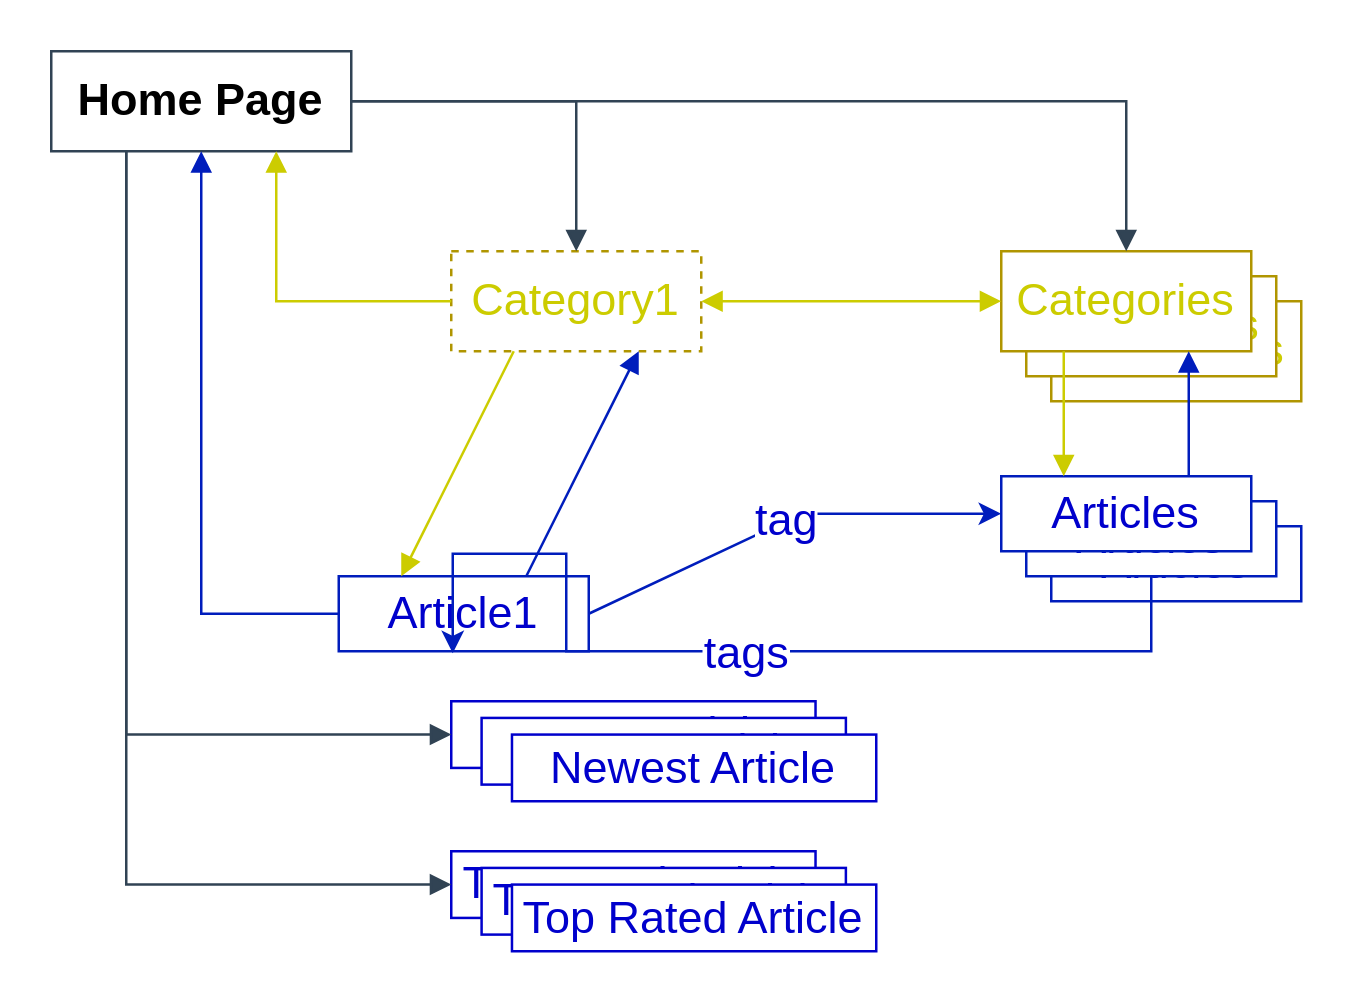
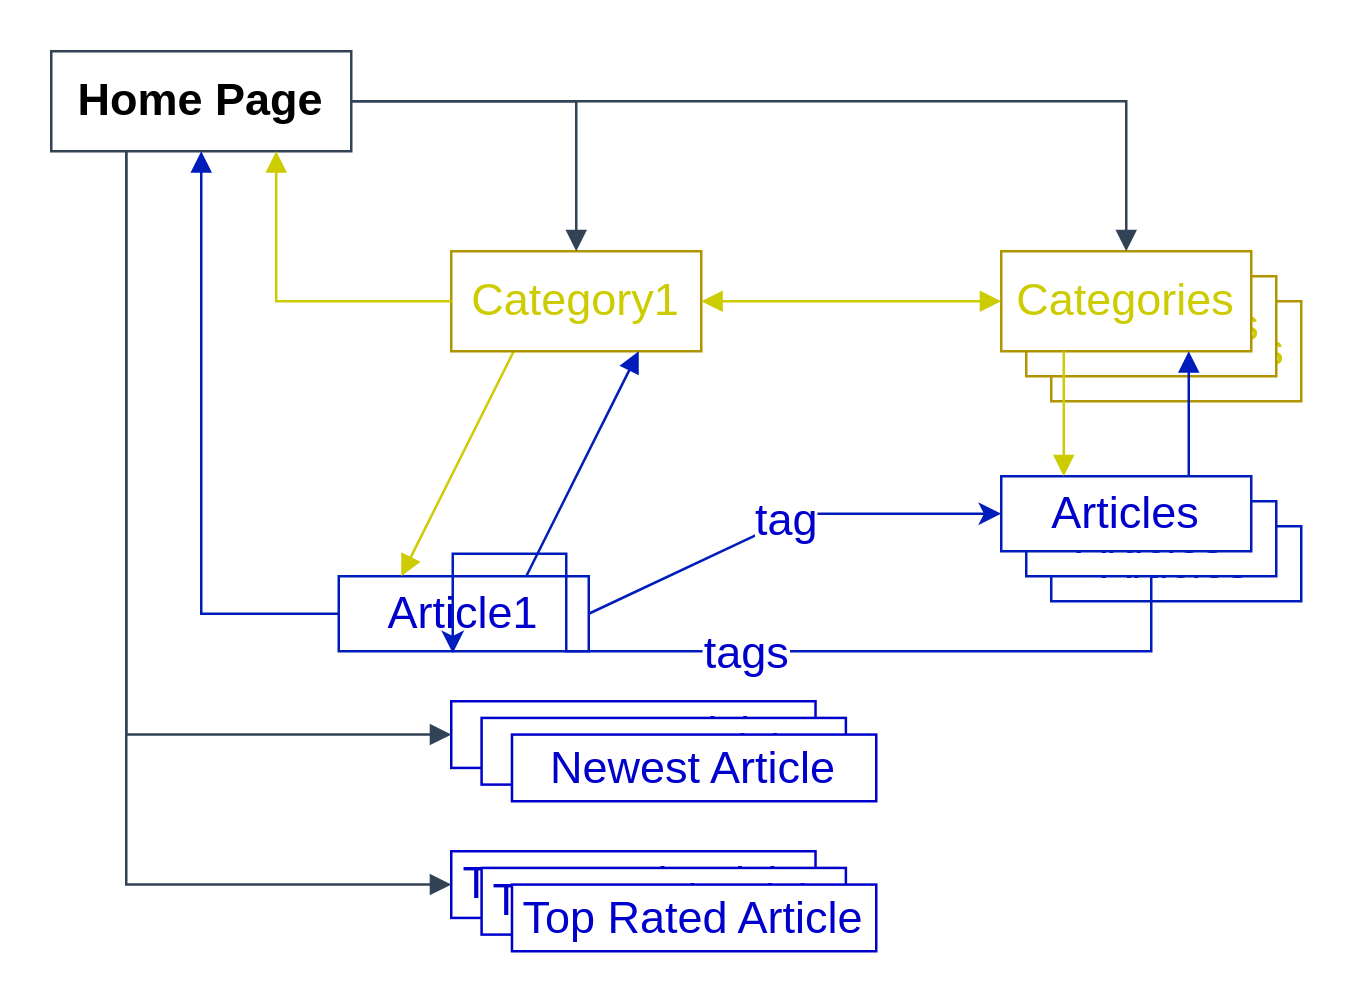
  <mxCell id="0" />
  <mxCell id="1" parent="0" />
  <mxCell id="2" value="" style="group;fontFamily=Verdana;" vertex="1" connectable="0" parent="1"><mxGeometry x="20" y="20" width="500" height="360" as="geometry" /></mxCell>
  <mxCell id="3" value="&lt;font style=&quot;font-size: 18px&quot;&gt;Categories&lt;br&gt;&lt;/font&gt;" style="rounded=0;whiteSpace=wrap;html=1;fillColor=default;fontColor=#CCCC00;strokeColor=#B09500;" vertex="1" parent="2"><mxGeometry x="400" y="100" width="100" height="40" as="geometry" /></mxCell>
  <mxCell id="4" value="&lt;font style=&quot;font-size: 18px&quot;&gt;Categories&lt;br&gt;&lt;/font&gt;" style="rounded=0;whiteSpace=wrap;html=1;fillColor=default;fontColor=#CCCC00;strokeColor=#B09500;" vertex="1" parent="2"><mxGeometry x="390" y="90" width="100" height="40" as="geometry" /></mxCell>
  <mxCell id="5" value="&lt;font style=&quot;font-size: 18px&quot;&gt;Articles&lt;br&gt;&lt;/font&gt;" style="rounded=0;whiteSpace=wrap;html=1;fillColor=default;fontColor=#0000CC;strokeColor=#001DBC;" vertex="1" parent="2"><mxGeometry x="400" y="190" width="100" height="30" as="geometry" /></mxCell>
  <mxCell id="6" value="&lt;font style=&quot;font-size: 18px&quot;&gt;Articles&lt;br&gt;&lt;/font&gt;" style="rounded=0;whiteSpace=wrap;html=1;fillColor=default;fontColor=#0000CC;strokeColor=#001DBC;" vertex="1" parent="2"><mxGeometry x="390" y="180" width="100" height="30" as="geometry" /></mxCell>
  <mxCell id="7" value="&lt;font style=&quot;font-size: 18px&quot;&gt;Article1&lt;br&gt;&lt;/font&gt;" style="rounded=0;whiteSpace=wrap;html=1;fillColor=none;fontColor=#0000CC;strokeColor=#001DBC;" vertex="1" parent="2"><mxGeometry x="115" y="210" width="100" height="30" as="geometry" /></mxCell>
  <mxCell id="8" value="&lt;font style=&quot;font-size: 18px&quot;&gt;Articles&lt;br&gt;&lt;/font&gt;" style="rounded=0;whiteSpace=wrap;html=1;fillColor=default;fontColor=#0000CC;strokeColor=#001DBC;" vertex="1" parent="2"><mxGeometry x="380" y="170" width="100" height="30" as="geometry" /></mxCell>
  <mxCell id="9" value="" style="endArrow=classic;html=1;rounded=0;fontSize=18;fontColor=#0000CC;strokeColor=#001DBC;exitX=1;exitY=0.5;exitDx=0;exitDy=0;fillColor=#0050ef;entryX=0;entryY=0.5;entryDx=0;entryDy=0;" edge="1" parent="2" source="7" target="8"><mxGeometry relative="1" as="geometry"><mxPoint x="260" y="184.66" as="sourcePoint" /><mxPoint x="350" y="185" as="targetPoint" /><Array as="points"><mxPoint x="300" y="185" /></Array></mxGeometry></mxCell>
  <mxCell id="10" value="tag" style="edgeLabel;resizable=0;html=1;align=center;verticalAlign=middle;dashed=1;fontSize=18;fontColor=#0000CC;fillColor=none;" connectable="0" vertex="1" parent="9"><mxGeometry relative="1" as="geometry" /></mxCell>
  <mxCell id="11" style="edgeStyle=none;rounded=0;orthogonalLoop=1;jettySize=auto;html=1;exitX=0.25;exitY=1;exitDx=0;exitDy=0;entryX=0.25;entryY=0;entryDx=0;entryDy=0;fontSize=18;fontColor=#0000CC;startArrow=none;startFill=0;endArrow=block;endFill=1;strokeColor=#CCCC00;" edge="1" parent="2" source="12" target="7"><mxGeometry relative="1" as="geometry" /></mxCell>
- <mxCell id="12" value="&lt;font style=&quot;font-size: 18px&quot;&gt;Category1&lt;br&gt;&lt;/font&gt;" style="rounded=0;whiteSpace=wrap;html=1;fillColor=none;fontColor=#CCCC00;strokeColor=#B09500;dashed=1;" vertex="1" parent="2"><mxGeometry x="160" y="80" width="100" height="40" as="geometry" /></mxCell>
+ <mxCell id="12" value="&lt;font style=&quot;font-size: 18px&quot;&gt;Category1&lt;br&gt;&lt;/font&gt;" style="rounded=0;whiteSpace=wrap;html=1;fillColor=none;fontColor=#CCCC00;strokeColor=#B09500;" vertex="1" parent="2"><mxGeometry x="160" y="80" width="100" height="40" as="geometry" /></mxCell>
  <mxCell id="13" style="edgeStyle=none;rounded=0;orthogonalLoop=1;jettySize=auto;html=1;exitX=0.75;exitY=0;exitDx=0;exitDy=0;entryX=0.75;entryY=1;entryDx=0;entryDy=0;fontSize=18;fontColor=#0000CC;startArrow=none;startFill=0;endArrow=block;endFill=1;strokeColor=#001DBC;fillColor=#0050ef;" edge="1" parent="2" source="7" target="12"><mxGeometry relative="1" as="geometry" /></mxCell>
  <mxCell id="14" value="&lt;font style=&quot;font-size: 18px&quot;&gt;Categories&lt;br&gt;&lt;/font&gt;" style="rounded=0;whiteSpace=wrap;html=1;fillColor=default;fontColor=#CCCC00;strokeColor=#B09500;" vertex="1" parent="2"><mxGeometry x="380" y="80" width="100" height="40" as="geometry" /></mxCell>
  <mxCell id="15" style="edgeStyle=none;rounded=0;orthogonalLoop=1;jettySize=auto;html=1;exitX=0.25;exitY=0;exitDx=0;exitDy=0;entryX=0.25;entryY=1;entryDx=0;entryDy=0;fontSize=18;fontColor=#0000CC;startArrow=block;startFill=1;endArrow=none;endFill=0;strokeColor=#CCCC00;" edge="1" parent="2" source="8" target="14"><mxGeometry relative="1" as="geometry" /></mxCell>
  <mxCell id="16" style="edgeStyle=none;rounded=0;orthogonalLoop=1;jettySize=auto;html=1;exitX=0.75;exitY=0;exitDx=0;exitDy=0;entryX=0.75;entryY=1;entryDx=0;entryDy=0;fontSize=18;fontColor=#0000CC;startArrow=none;startFill=0;endArrow=block;endFill=1;strokeColor=#001DBC;fillColor=#0050ef;" edge="1" parent="2" source="8" target="14"><mxGeometry relative="1" as="geometry" /></mxCell>
  <mxCell id="17" value="" style="edgeStyle=none;rounded=0;orthogonalLoop=1;jettySize=auto;html=1;exitX=1;exitY=0.5;exitDx=0;exitDy=0;entryX=0;entryY=0.5;entryDx=0;entryDy=0;fontSize=18;fontColor=#0000CC;startArrow=block;startFill=1;endArrow=block;endFill=1;strokeColor=#CCCC00;" edge="1" parent="2" source="12" target="14"><mxGeometry relative="1" as="geometry" /></mxCell>
  <mxCell id="18" style="edgeStyle=orthogonalEdgeStyle;rounded=0;orthogonalLoop=1;jettySize=auto;html=1;exitX=1;exitY=0.5;exitDx=0;exitDy=0;entryX=0.5;entryY=0;entryDx=0;entryDy=0;fontSize=18;fontColor=#0000CC;startArrow=none;startFill=0;endArrow=block;endFill=1;strokeColor=#314354;fillColor=#647687;" edge="1" parent="2" source="20" target="12"><mxGeometry relative="1" as="geometry" /></mxCell>
  <mxCell id="19" style="edgeStyle=orthogonalEdgeStyle;rounded=0;orthogonalLoop=1;jettySize=auto;html=1;exitX=1;exitY=0.5;exitDx=0;exitDy=0;entryX=0.5;entryY=0;entryDx=0;entryDy=0;fontSize=18;fontColor=#000000;startArrow=none;startFill=0;endArrow=block;endFill=1;strokeColor=#314354;fillColor=#647687;" edge="1" parent="2" source="20" target="14"><mxGeometry relative="1" as="geometry" /></mxCell>
  <mxCell id="20" value="&lt;font style=&quot;font-size: 18px&quot;&gt;&lt;b&gt;Home Page&lt;/b&gt;&lt;/font&gt;" style="rounded=0;whiteSpace=wrap;html=1;fillColor=none;fontColor=#000000;strokeColor=#314354;" vertex="1" parent="2"><mxGeometry width="120" height="40" as="geometry" /></mxCell>
  <mxCell id="21" style="edgeStyle=orthogonalEdgeStyle;rounded=0;orthogonalLoop=1;jettySize=auto;html=1;exitX=0;exitY=0.5;exitDx=0;exitDy=0;entryX=0.5;entryY=1;entryDx=0;entryDy=0;fontSize=18;fontColor=#0000CC;startArrow=none;startFill=0;endArrow=block;endFill=1;strokeColor=#001DBC;fillColor=#0050ef;" edge="1" parent="2" source="7" target="20"><mxGeometry relative="1" as="geometry" /></mxCell>
  <mxCell id="22" style="edgeStyle=orthogonalEdgeStyle;rounded=0;orthogonalLoop=1;jettySize=auto;html=1;exitX=0;exitY=0.5;exitDx=0;exitDy=0;entryX=0.75;entryY=1;entryDx=0;entryDy=0;fontSize=18;fontColor=#0000CC;startArrow=none;startFill=0;endArrow=block;endFill=1;strokeColor=#CCCC00;" edge="1" parent="2" source="12" target="20"><mxGeometry relative="1" as="geometry" /></mxCell>
  <mxCell id="23" value="" style="group;fontColor=#0000CC;strokeColor=none;" vertex="1" connectable="0" parent="2"><mxGeometry x="160" y="320" width="170" height="40" as="geometry" /></mxCell>
  <mxCell id="24" value="&lt;font style=&quot;font-size: 18px&quot;&gt;Top Rated Article&lt;br&gt;&lt;/font&gt;" style="rounded=0;whiteSpace=wrap;html=1;strokeColor=#0000CC;fontColor=#0000CC;" vertex="1" parent="23"><mxGeometry width="145.714" height="26.667" as="geometry" /></mxCell>
  <mxCell id="25" value="&lt;font style=&quot;font-size: 18px&quot;&gt;Top Rated Article&lt;br&gt;&lt;/font&gt;" style="rounded=0;whiteSpace=wrap;html=1;strokeColor=#0000CC;fontColor=#0000CC;" vertex="1" parent="23"><mxGeometry x="12.143" y="6.667" width="145.714" height="26.667" as="geometry" /></mxCell>
  <mxCell id="26" value="&lt;font style=&quot;font-size: 18px&quot;&gt;Top Rated Article&lt;br&gt;&lt;/font&gt;" style="rounded=0;whiteSpace=wrap;html=1;strokeColor=#0000CC;fontColor=#0000CC;" vertex="1" parent="23"><mxGeometry x="24.286" y="13.333" width="145.714" height="26.667" as="geometry" /></mxCell>
  <mxCell id="27" style="edgeStyle=orthogonalEdgeStyle;rounded=0;orthogonalLoop=1;jettySize=auto;html=1;fontSize=18;fontColor=#336600;startArrow=none;startFill=0;endArrow=block;endFill=1;strokeColor=#314354;exitX=0.25;exitY=1;exitDx=0;exitDy=0;fillColor=#647687;entryX=0;entryY=0.5;entryDx=0;entryDy=0;" edge="1" parent="2" source="20" target="24"><mxGeometry relative="1" as="geometry"><mxPoint x="39" y="70" as="sourcePoint" /><mxPoint x="350" y="260" as="targetPoint" /><Array as="points"><mxPoint x="30" y="333" /></Array></mxGeometry></mxCell>
  <mxCell id="28" value="" style="endArrow=classic;html=1;rounded=0;fontSize=18;fontColor=#336600;strokeColor=#001DBC;entryX=0.456;entryY=1.028;entryDx=0;entryDy=0;entryPerimeter=0;exitX=0.5;exitY=1;exitDx=0;exitDy=0;edgeStyle=orthogonalEdgeStyle;fillColor=#0050ef;" edge="1" parent="2" source="6" target="7"><mxGeometry relative="1" as="geometry"><mxPoint x="260" y="240" as="sourcePoint" /><mxPoint x="360" y="240" as="targetPoint" /><Array as="points"><mxPoint x="440" y="240" /><mxPoint x="206" y="240" /><mxPoint x="206" y="201" /></Array></mxGeometry></mxCell>
  <mxCell id="29" value="&lt;font color=&quot;#0000cc&quot;&gt;tags&lt;/font&gt;" style="edgeLabel;resizable=0;html=1;align=center;verticalAlign=middle;dashed=1;fontSize=18;fontColor=#336600;strokeColor=#336600;fillColor=none;" connectable="0" vertex="1" parent="28"><mxGeometry relative="1" as="geometry"><mxPoint x="1" as="offset" /></mxGeometry></mxCell>
  <mxCell id="30" value="" style="group" vertex="1" connectable="0" parent="2"><mxGeometry x="160" y="260" width="170" height="40" as="geometry" /></mxCell>
  <mxCell id="31" value="" style="group;fontColor=#0000CC;strokeColor=none;container=0;" vertex="1" connectable="0" parent="30"><mxGeometry width="170" height="40" as="geometry" /></mxCell>
  <mxCell id="32" value="&lt;font style=&quot;font-size: 18px&quot;&gt;Newest Article&lt;br&gt;&lt;/font&gt;" style="rounded=0;whiteSpace=wrap;html=1;fontColor=#0000CC;strokeColor=#0000CC;" vertex="1" parent="30"><mxGeometry width="145.714" height="26.667" as="geometry" /></mxCell>
  <mxCell id="33" value="&lt;font style=&quot;font-size: 18px&quot;&gt;Newest Article&lt;br&gt;&lt;/font&gt;" style="rounded=0;whiteSpace=wrap;html=1;fontColor=#0000CC;strokeColor=#0000CC;" vertex="1" parent="30"><mxGeometry x="12.143" y="6.667" width="145.714" height="26.667" as="geometry" /></mxCell>
  <mxCell id="34" value="&lt;font style=&quot;font-size: 18px&quot;&gt;Newest Article&lt;br&gt;&lt;/font&gt;" style="rounded=0;whiteSpace=wrap;html=1;fontColor=#0000CC;strokeColor=#0000CC;" vertex="1" parent="30"><mxGeometry x="24.286" y="13.333" width="145.714" height="26.667" as="geometry" /></mxCell>
  <mxCell id="35" style="edgeStyle=orthogonalEdgeStyle;rounded=0;orthogonalLoop=1;jettySize=auto;html=1;exitX=0.25;exitY=1;exitDx=0;exitDy=0;entryX=0;entryY=0.5;entryDx=0;entryDy=0;fontSize=18;fontColor=#336600;startArrow=none;startFill=0;endArrow=block;endFill=1;strokeColor=#314354;fillColor=#647687;" edge="1" parent="2" source="20" target="32"><mxGeometry relative="1" as="geometry"><Array as="points"><mxPoint x="30" y="273" /></Array></mxGeometry></mxCell>
